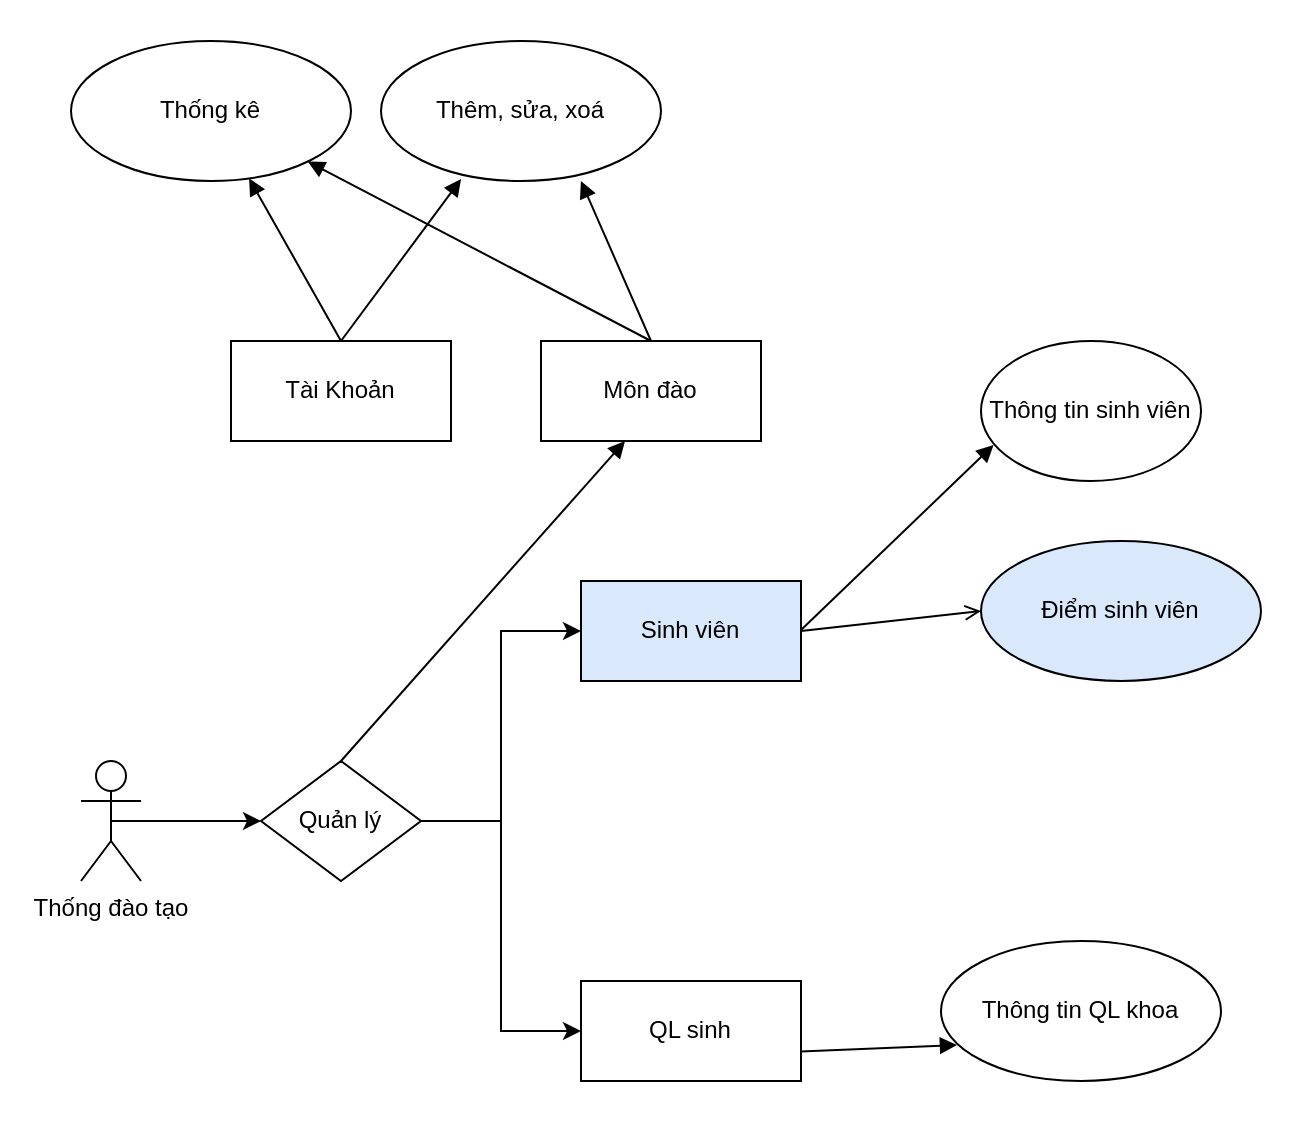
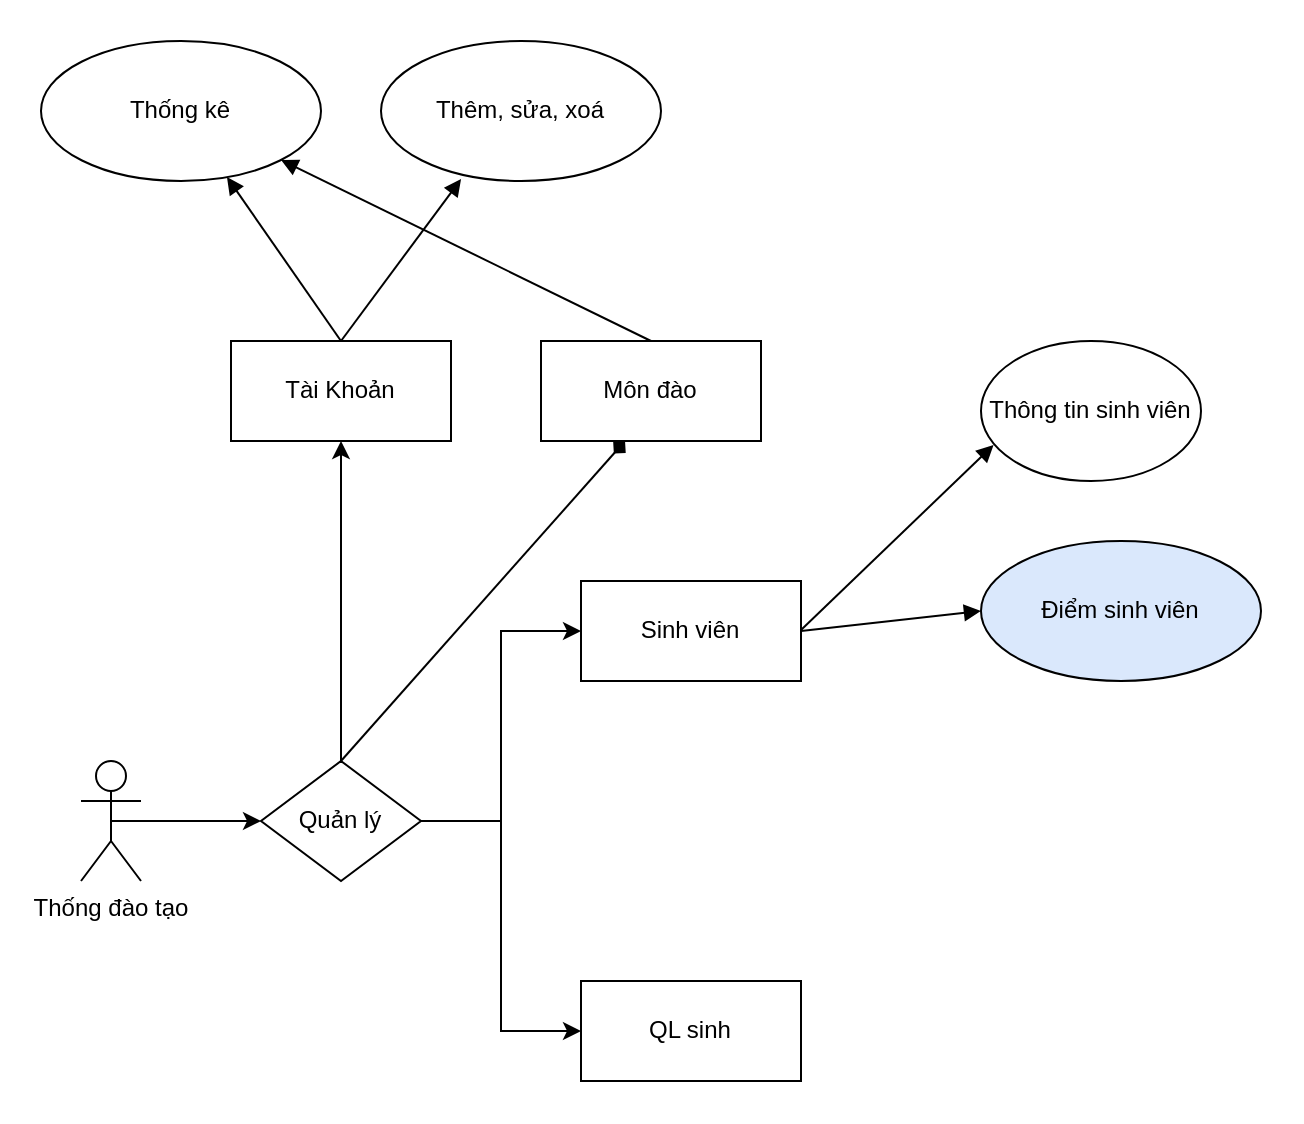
  <mxCell id="0" />
  <mxCell id="1" parent="0" />
  <mxCell id="2" style="edgeStyle=orthogonalEdgeStyle;rounded=0;orthogonalLoop=1;jettySize=auto;html=1;exitX=0.5;exitY=0.5;exitDx=0;exitDy=0;exitPerimeter=0;entryX=0;entryY=0.5;entryDx=0;entryDy=0;" edge="1" parent="1" source="3" target="8"><mxGeometry relative="1" as="geometry" /></mxCell>
  <mxCell id="3" value="Thống đào tạo" style="shape=umlActor;verticalLabelPosition=bottom;verticalAlign=top;html=1;" vertex="1" parent="1"><mxGeometry x="40" y="380" width="30" height="60" as="geometry" /></mxCell>
- <mxCell id="4" value="Sinh viên" style="html=1;whiteSpace=wrap;fillColor=#dae8fc;" vertex="1" parent="1"><mxGeometry x="290" y="290" width="110" height="50" as="geometry" /></mxCell>
+ <mxCell id="4" value="Sinh viên" style="html=1;whiteSpace=wrap;" vertex="1" parent="1"><mxGeometry x="290" y="290" width="110" height="50" as="geometry" /></mxCell>
  <mxCell id="5" value="QL sinh" style="html=1;whiteSpace=wrap;" vertex="1" parent="1"><mxGeometry x="290" y="490" width="110" height="50" as="geometry" /></mxCell>
  <mxCell id="6" style="edgeStyle=orthogonalEdgeStyle;rounded=0;orthogonalLoop=1;jettySize=auto;html=1;entryX=0;entryY=0.5;entryDx=0;entryDy=0;" edge="1" parent="1" source="8" target="5"><mxGeometry relative="1" as="geometry" /></mxCell>
+ <mxCell id="7" style="edgeStyle=orthogonalEdgeStyle;rounded=0;orthogonalLoop=1;jettySize=auto;html=1;entryX=0.5;entryY=1;entryDx=0;entryDy=0;" edge="1" parent="1" source="8" target="14"><mxGeometry relative="1" as="geometry" /></mxCell>
  <mxCell id="8" value="Quản lý" style="shape=rhombus;perimeter=rhombusPerimeter;whiteSpace=wrap;html=1;align=center;" vertex="1" parent="1"><mxGeometry x="130" y="380" width="80" height="60" as="geometry" /></mxCell>
  <mxCell id="9" style="edgeStyle=orthogonalEdgeStyle;rounded=0;orthogonalLoop=1;jettySize=auto;html=1;exitX=1;exitY=0.5;exitDx=0;exitDy=0;entryX=0;entryY=0.5;entryDx=0;entryDy=0;" edge="1" parent="1" source="8" target="4"><mxGeometry relative="1" as="geometry"><mxPoint x="65" y="420" as="sourcePoint" /><mxPoint x="140" y="420" as="targetPoint" /></mxGeometry></mxCell>
  <mxCell id="10" value="Thông tin sinh viên" style="ellipse;whiteSpace=wrap;html=1;" vertex="1" parent="1"><mxGeometry x="490" y="170" width="110" height="70" as="geometry" /></mxCell>
  <mxCell id="11" value="" style="html=1;verticalAlign=bottom;endArrow=block;curved=0;rounded=0;entryX=0.057;entryY=0.743;entryDx=0;entryDy=0;entryPerimeter=0;" edge="1" parent="1" target="10"><mxGeometry width="80" relative="1" as="geometry"><mxPoint x="400" y="314.5" as="sourcePoint" /><mxPoint x="480" y="314.5" as="targetPoint" /><mxPoint as="offset" /></mxGeometry></mxCell>
- <mxCell id="12" value="" style="html=1;verticalAlign=bottom;endArrow=open;curved=0;rounded=0;entryX=0;entryY=0.5;entryDx=0;entryDy=0;exitX=1;exitY=0.5;exitDx=0;exitDy=0;" edge="1" parent="1" source="4" target="13"><mxGeometry width="80" relative="1" as="geometry"><mxPoint x="410" y="324.5" as="sourcePoint" /><mxPoint x="508" y="242" as="targetPoint" /><mxPoint as="offset" /></mxGeometry></mxCell>
+ <mxCell id="12" value="" style="html=1;verticalAlign=bottom;endArrow=block;curved=0;rounded=0;entryX=0;entryY=0.5;entryDx=0;entryDy=0;exitX=1;exitY=0.5;exitDx=0;exitDy=0;" edge="1" parent="1" source="4" target="13"><mxGeometry width="80" relative="1" as="geometry"><mxPoint x="410" y="324.5" as="sourcePoint" /><mxPoint x="508" y="242" as="targetPoint" /><mxPoint as="offset" /></mxGeometry></mxCell>
  <mxCell id="13" value="Điểm sinh viên" style="ellipse;whiteSpace=wrap;html=1;fillColor=#dae8fc;" vertex="1" parent="1"><mxGeometry x="490" y="270" width="140" height="70" as="geometry" /></mxCell>
  <mxCell id="14" value="Tài Khoản" style="html=1;whiteSpace=wrap;" vertex="1" parent="1"><mxGeometry x="115" y="170" width="110" height="50" as="geometry" /></mxCell>
  <mxCell id="15" value="" style="html=1;verticalAlign=bottom;endArrow=block;curved=0;rounded=0;entryX=0.286;entryY=0.986;entryDx=0;entryDy=0;entryPerimeter=0;" edge="1" parent="1" target="16"><mxGeometry width="80" relative="1" as="geometry"><mxPoint x="170" y="170" as="sourcePoint" /><mxPoint x="268" y="87.5" as="targetPoint" /><mxPoint as="offset" /></mxGeometry></mxCell>
  <mxCell id="16" value="Thêm, sửa, xoá" style="ellipse;whiteSpace=wrap;html=1;" vertex="1" parent="1"><mxGeometry x="190" y="20" width="140" height="70" as="geometry" /></mxCell>
- <mxCell id="17" value="Thông tin QL khoa" style="ellipse;whiteSpace=wrap;html=1;" vertex="1" parent="1"><mxGeometry x="470" y="470" width="140" height="70" as="geometry" /></mxCell>
- <mxCell id="18" value="" style="html=1;verticalAlign=bottom;endArrow=block;curved=0;rounded=0;entryX=0.057;entryY=0.743;entryDx=0;entryDy=0;entryPerimeter=0;exitX=0.999;exitY=0.706;exitDx=0;exitDy=0;exitPerimeter=0;" edge="1" parent="1" target="17" source="5"><mxGeometry width="80" relative="1" as="geometry"><mxPoint x="400" y="524.5" as="sourcePoint" /><mxPoint x="480" y="524.5" as="targetPoint" /><mxPoint as="offset" /></mxGeometry></mxCell>
  <mxCell id="19" value="" style="html=1;verticalAlign=bottom;endArrow=block;curved=0;rounded=0;" edge="1" parent="1" target="20"><mxGeometry width="80" relative="1" as="geometry"><mxPoint x="170" y="170" as="sourcePoint" /><mxPoint x="140" y="90" as="targetPoint" /><mxPoint as="offset" /></mxGeometry></mxCell>
- <mxCell id="20" value="Thống kê" style="ellipse;whiteSpace=wrap;html=1;" vertex="1" parent="1"><mxGeometry x="35" y="20" width="140" height="70" as="geometry" /></mxCell>
- <mxCell id="21" value="" style="html=1;verticalAlign=bottom;endArrow=block;curved=0;rounded=0;exitX=0.5;exitY=0;exitDx=0;exitDy=0;entryX=0.382;entryY=1;entryDx=0;entryDy=0;entryPerimeter=0;" edge="1" parent="1" source="8" target="22"><mxGeometry width="80" relative="1" as="geometry"><mxPoint x="180" y="180" as="sourcePoint" /><mxPoint x="280" y="250" as="targetPoint" /><mxPoint as="offset" /></mxGeometry></mxCell>
+ <mxCell id="20" value="Thống kê" style="ellipse;whiteSpace=wrap;html=1;" vertex="1" parent="1"><mxGeometry x="20" y="20" width="140" height="70" as="geometry" /></mxCell>
+ <mxCell id="21" value="" style="html=1;verticalAlign=bottom;endArrow=diamond;curved=0;rounded=0;exitX=0.5;exitY=0;exitDx=0;exitDy=0;entryX=0.382;entryY=1;entryDx=0;entryDy=0;entryPerimeter=0;" edge="1" parent="1" source="8" target="22"><mxGeometry width="80" relative="1" as="geometry"><mxPoint x="180" y="180" as="sourcePoint" /><mxPoint x="280" y="250" as="targetPoint" /><mxPoint as="offset" /></mxGeometry></mxCell>
  <mxCell id="22" value="Môn đào" style="html=1;whiteSpace=wrap;" vertex="1" parent="1"><mxGeometry x="270" y="170" width="110" height="50" as="geometry" /></mxCell>
  <mxCell id="23" value="" style="html=1;verticalAlign=bottom;endArrow=block;curved=0;rounded=0;exitX=0.5;exitY=0;exitDx=0;exitDy=0;" edge="1" parent="1" source="22" target="20"><mxGeometry width="80" relative="1" as="geometry"><mxPoint x="180" y="180" as="sourcePoint" /><mxPoint x="240" y="99" as="targetPoint" /><mxPoint as="offset" /></mxGeometry></mxCell>
- <mxCell id="24" value="" style="html=1;verticalAlign=bottom;endArrow=block;curved=0;rounded=0;entryX=0.714;entryY=1;entryDx=0;entryDy=0;entryPerimeter=0;exitX=0.5;exitY=0;exitDx=0;exitDy=0;" edge="1" parent="1" source="22" target="16"><mxGeometry width="80" relative="1" as="geometry"><mxPoint x="180" y="180" as="sourcePoint" /><mxPoint x="240" y="99" as="targetPoint" /><mxPoint as="offset" /></mxGeometry></mxCell>
